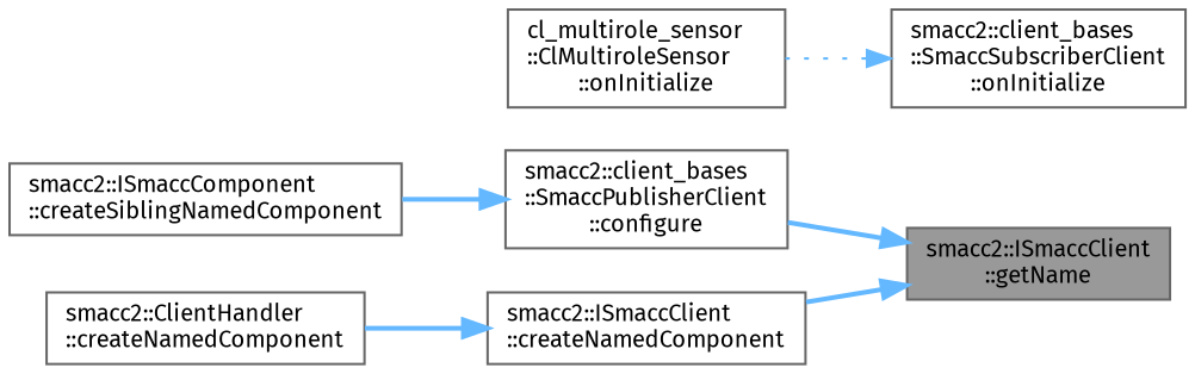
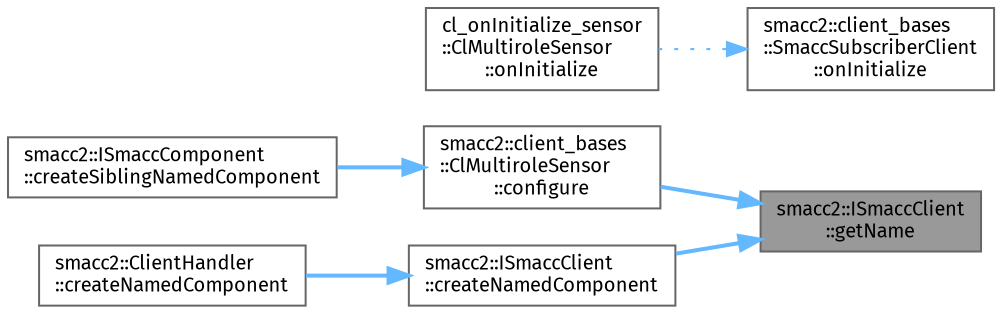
  digraph {
    fontname="Fira Sans"
    rankdir=RL
    node [color=grey40 fillcolor=white fontname="Fira Sans" fontsize=10 shape=box style=filled]
    edge [color=steelblue1 dir=back fontname="Fira Sans" fontsize=10 labelfontname=Helvetica labelfontsize=10 style=bold]
    n1 [color=gray40 fillcolor=grey60 fontcolor=black height=0.2 label="smacc2::ISmaccClient\l::getName" width=0.4]
-   n2 [height=0.2 label="smacc2::client_bases\l::SmaccPublisherClient\l::configure" width=0.4]
+   n2 [height=0.2 label="smacc2::client_bases\l::ClMultiroleSensor\l::configure" width=0.4]
    n3 [height=0.2 label="smacc2::ISmaccClient\l::createNamedComponent" width=0.4]
    n4 [height=0.2 label="smacc2::ISmaccComponent\l::createSiblingNamedComponent" width=0.4]
    n5 [height=0.2 label="smacc2::ClientHandler\l::createNamedComponent" width=0.4]
    n6 [height=0.2 label="smacc2::client_bases\l::SmaccSubscriberClient\l::onInitialize" width=0.4]
-   n7 [height=0.2 label="cl_multirole_sensor\l::ClMultiroleSensor\l::onInitialize" width=0.4]
+   n7 [height=0.2 label="cl_onInitialize_sensor\l::ClMultiroleSensor\l::onInitialize" width=0.4]
    n1 -> n2
    n1 -> n3
    n2 -> n4
    n3 -> n5
    n6 -> n7 [style=dotted]
  }
